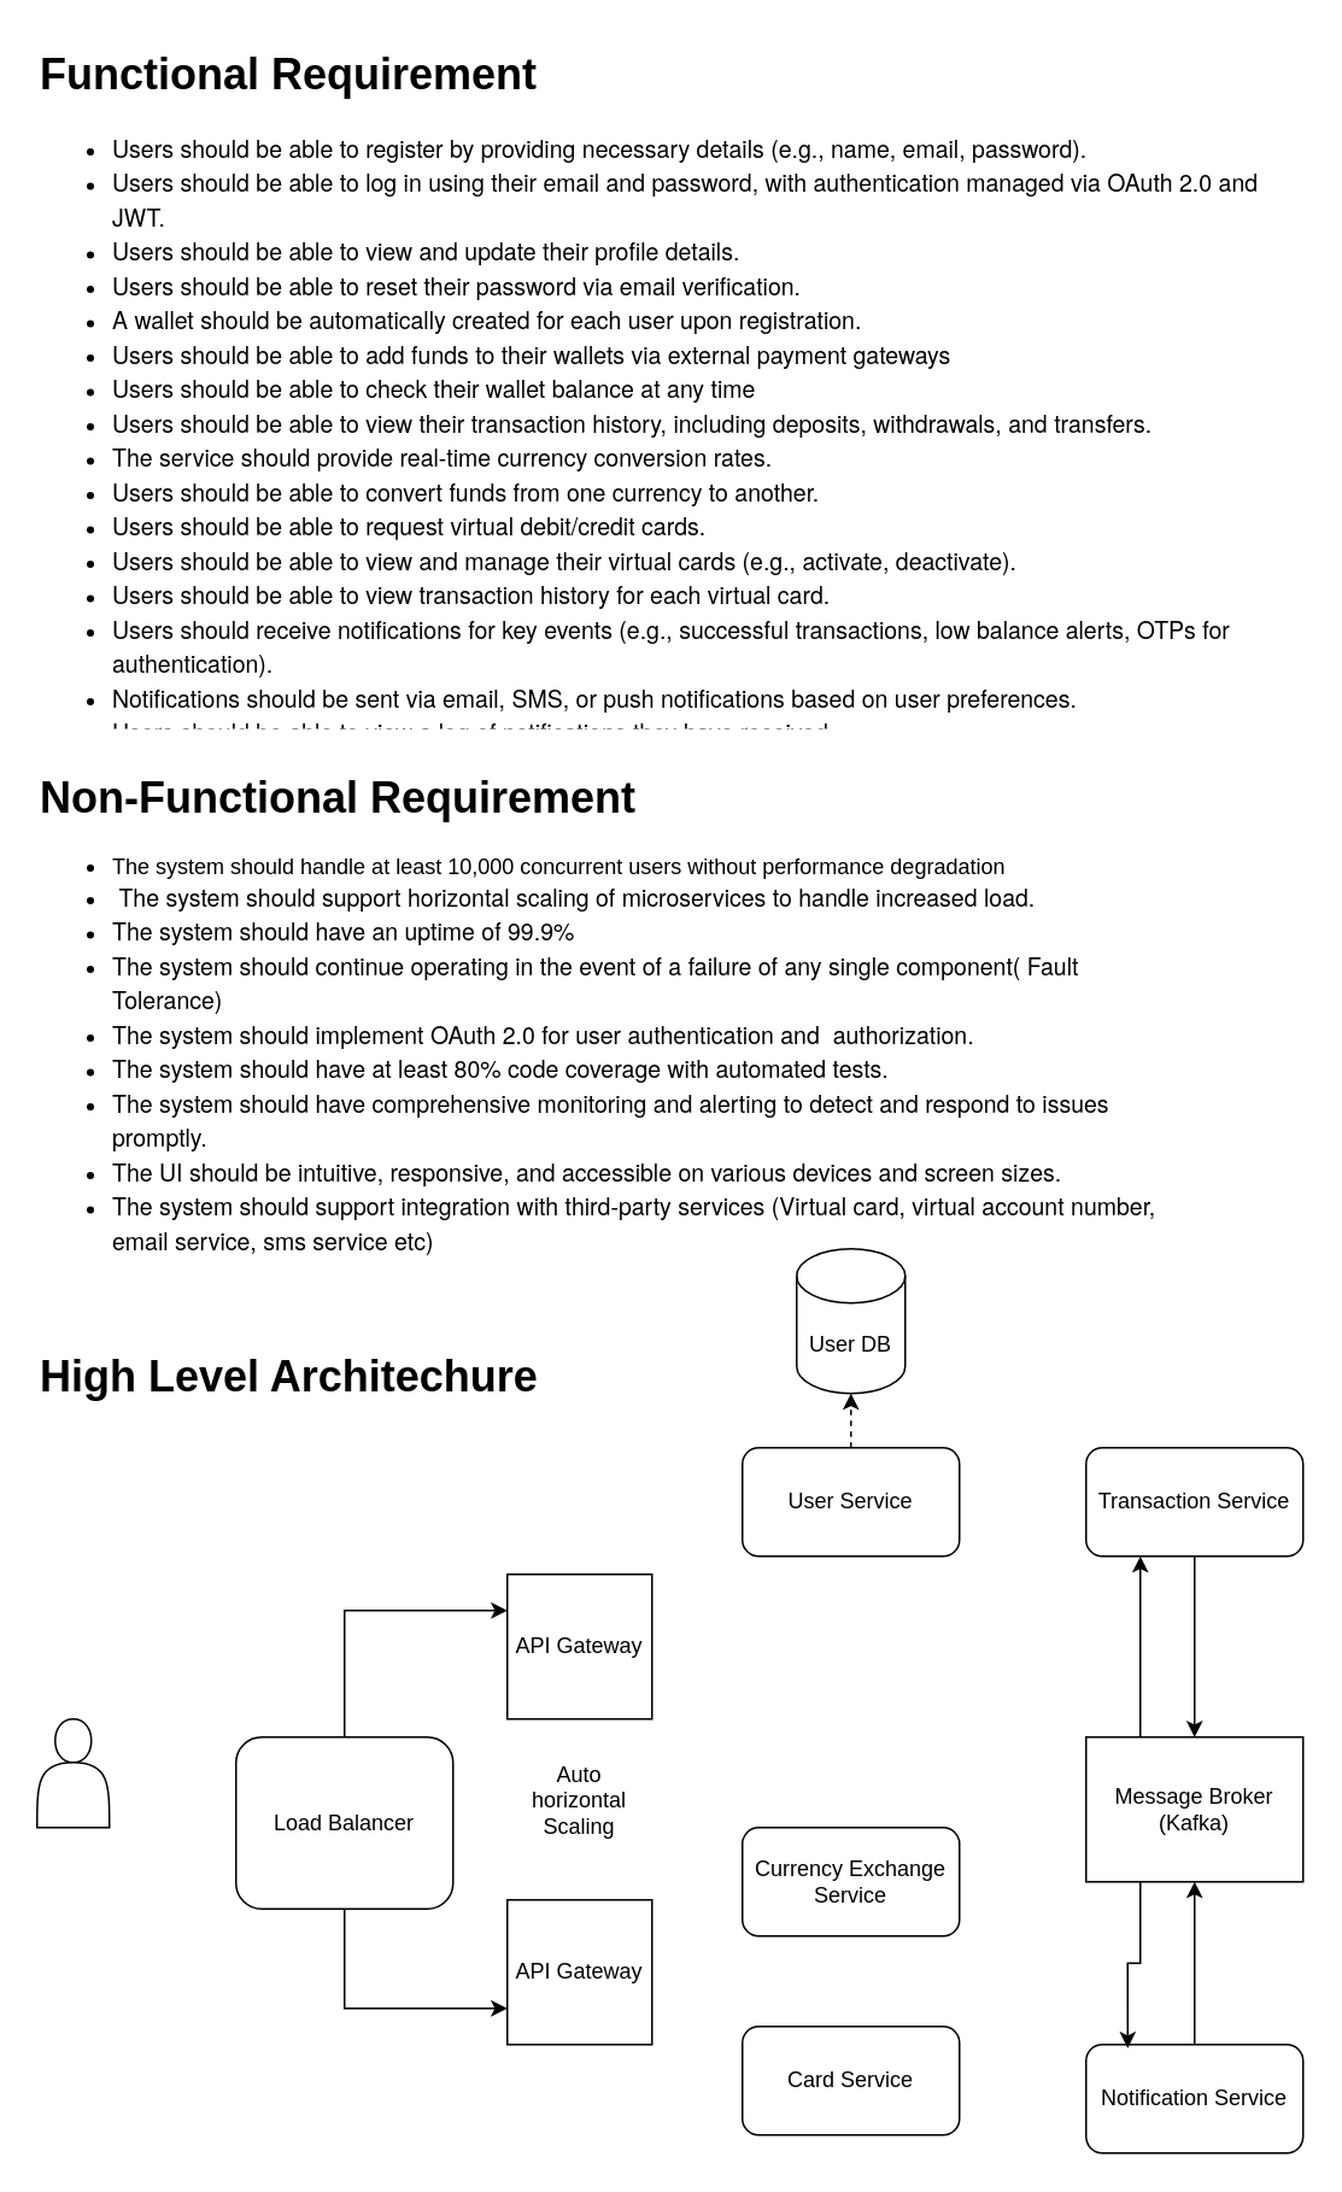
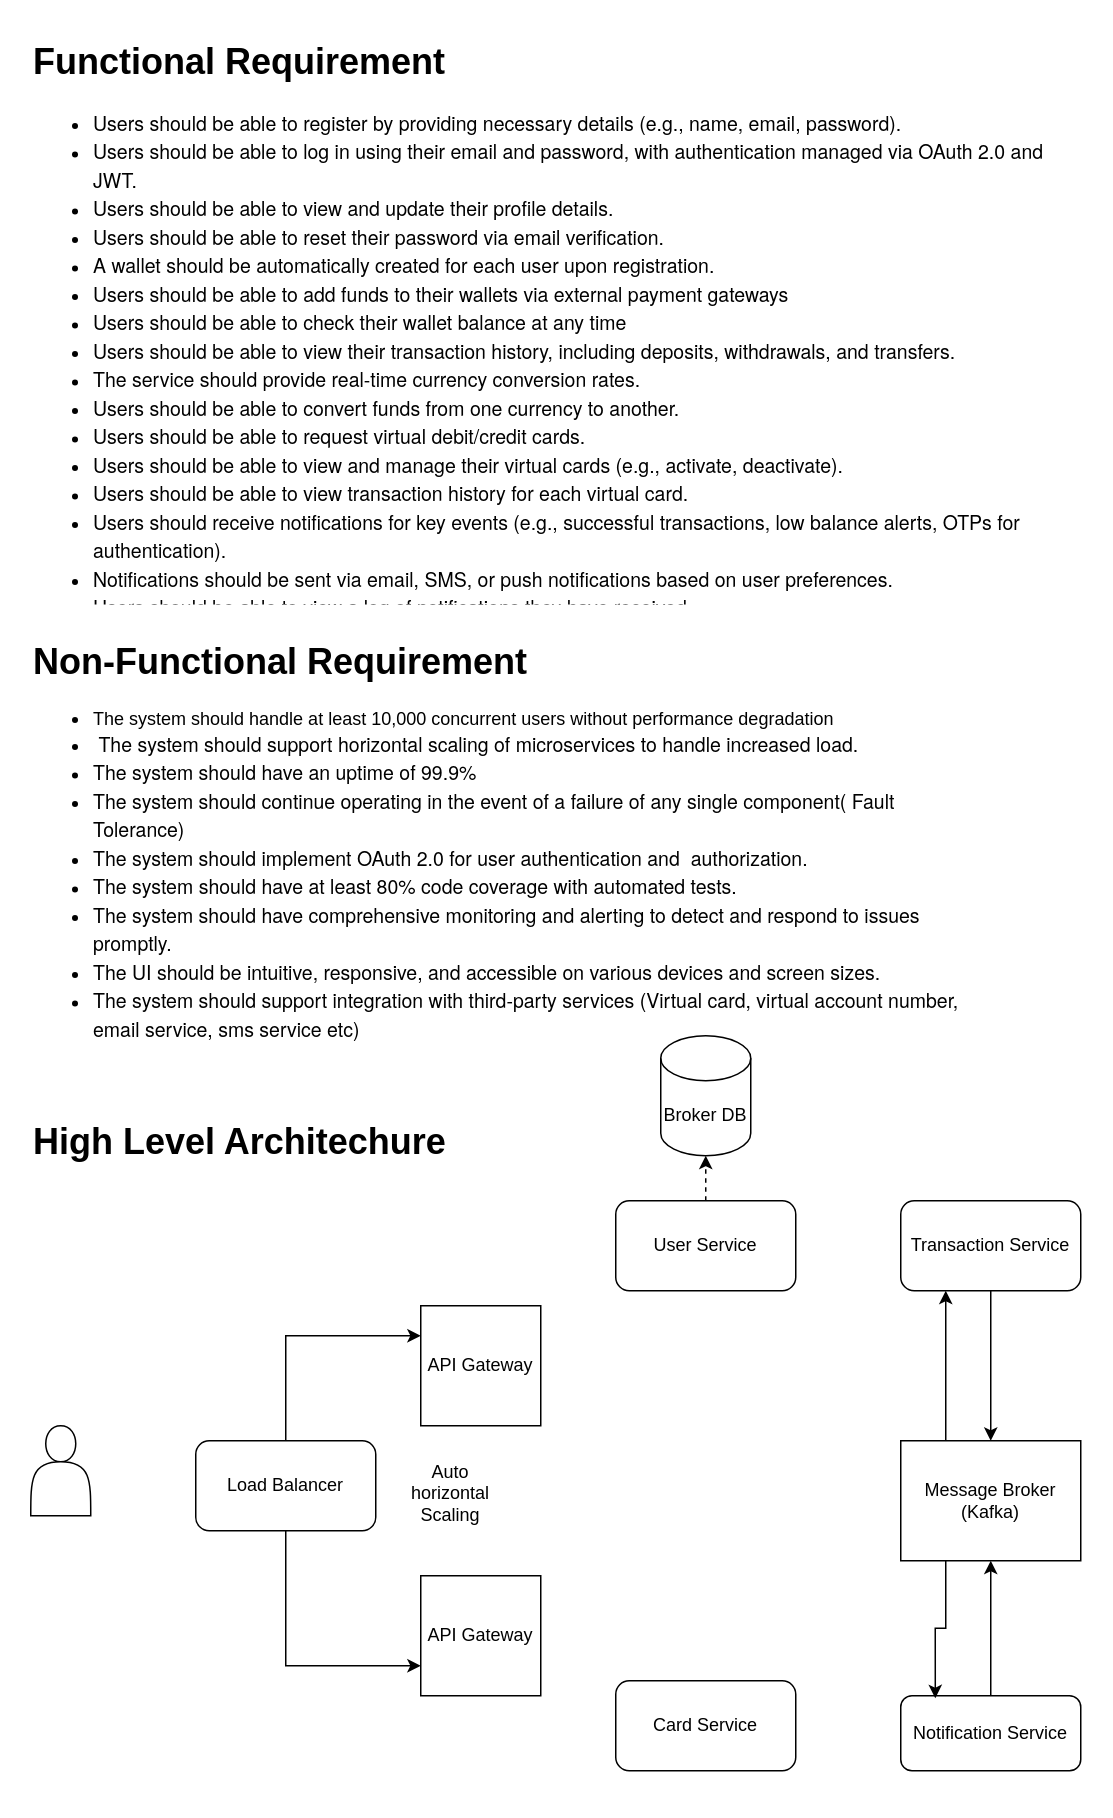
  <mxCell id="0" />
  <mxCell id="1" parent="0" />
  <mxCell id="2" value="&lt;h1 style=&quot;margin-top: 0px;&quot;&gt;Functional Requirement&lt;/h1&gt;&lt;p&gt;&lt;/p&gt;&lt;ul&gt;&lt;li&gt;&lt;p style=&quot;margin: 0px; font-variant-numeric: normal; font-variant-east-asian: normal; font-variant-alternates: normal; font-kerning: auto; font-optical-sizing: auto; font-feature-settings: normal; font-variation-settings: normal; font-variant-position: normal; font-stretch: normal; font-size: 13px; line-height: normal; font-family: &amp;quot;Helvetica Neue&amp;quot;;&quot; class=&quot;p1&quot;&gt;Users should be able to register by providing necessary details (e.g., name, email, password).&lt;/p&gt;&lt;/li&gt;&lt;li&gt;&lt;p style=&quot;margin: 0px; font-variant-numeric: normal; font-variant-east-asian: normal; font-variant-alternates: normal; font-kerning: auto; font-optical-sizing: auto; font-feature-settings: normal; font-variation-settings: normal; font-variant-position: normal; font-stretch: normal; font-size: 13px; line-height: normal; font-family: &amp;quot;Helvetica Neue&amp;quot;;&quot; class=&quot;p1&quot;&gt;Users should be able to log in using their email and password, with authentication managed via OAuth 2.0 and JWT.&lt;/p&gt;&lt;/li&gt;&lt;li&gt;&lt;p style=&quot;margin: 0px; font-variant-numeric: normal; font-variant-east-asian: normal; font-variant-alternates: normal; font-kerning: auto; font-optical-sizing: auto; font-feature-settings: normal; font-variation-settings: normal; font-variant-position: normal; font-stretch: normal; font-size: 13px; line-height: normal; font-family: &amp;quot;Helvetica Neue&amp;quot;;&quot; class=&quot;p1&quot;&gt;Users should be able to view and update their profile details.&lt;/p&gt;&lt;/li&gt;&lt;li&gt;&lt;p style=&quot;margin: 0px; font-variant-numeric: normal; font-variant-east-asian: normal; font-variant-alternates: normal; font-kerning: auto; font-optical-sizing: auto; font-feature-settings: normal; font-variation-settings: normal; font-variant-position: normal; font-stretch: normal; font-size: 13px; line-height: normal; font-family: &amp;quot;Helvetica Neue&amp;quot;;&quot; class=&quot;p1&quot;&gt;Users should be able to reset their password via email verification.&lt;/p&gt;&lt;/li&gt;&lt;li&gt;&lt;p style=&quot;margin: 0px; font-variant-numeric: normal; font-variant-east-asian: normal; font-variant-alternates: normal; font-kerning: auto; font-optical-sizing: auto; font-feature-settings: normal; font-variation-settings: normal; font-variant-position: normal; font-stretch: normal; font-size: 13px; line-height: normal; font-family: &amp;quot;Helvetica Neue&amp;quot;;&quot; class=&quot;p1&quot;&gt;A wallet should be automatically created for each user upon registration.&lt;/p&gt;&lt;/li&gt;&lt;li&gt;&lt;p style=&quot;margin: 0px; font-variant-numeric: normal; font-variant-east-asian: normal; font-variant-alternates: normal; font-kerning: auto; font-optical-sizing: auto; font-feature-settings: normal; font-variation-settings: normal; font-variant-position: normal; font-stretch: normal; font-size: 13px; line-height: normal; font-family: &amp;quot;Helvetica Neue&amp;quot;;&quot; class=&quot;p1&quot;&gt;Users should be able to add funds to their wallets via external payment gateways&lt;/p&gt;&lt;/li&gt;&lt;li&gt;&lt;p style=&quot;margin: 0px; font-variant-numeric: normal; font-variant-east-asian: normal; font-variant-alternates: normal; font-kerning: auto; font-optical-sizing: auto; font-feature-settings: normal; font-variation-settings: normal; font-variant-position: normal; font-stretch: normal; font-size: 13px; line-height: normal; font-family: &amp;quot;Helvetica Neue&amp;quot;;&quot; class=&quot;p1&quot;&gt;Users should be able to check their wallet balance at any time&lt;/p&gt;&lt;/li&gt;&lt;li&gt;&lt;p style=&quot;margin: 0px; font-variant-numeric: normal; font-variant-east-asian: normal; font-variant-alternates: normal; font-kerning: auto; font-optical-sizing: auto; font-feature-settings: normal; font-variation-settings: normal; font-variant-position: normal; font-stretch: normal; font-size: 13px; line-height: normal; font-family: &amp;quot;Helvetica Neue&amp;quot;;&quot; class=&quot;p1&quot;&gt;Users should be able to view their transaction history, including deposits, withdrawals, and transfers.&lt;/p&gt;&lt;/li&gt;&lt;li&gt;&lt;p style=&quot;margin: 0px; font-variant-numeric: normal; font-variant-east-asian: normal; font-variant-alternates: normal; font-kerning: auto; font-optical-sizing: auto; font-feature-settings: normal; font-variation-settings: normal; font-variant-position: normal; font-stretch: normal; font-size: 13px; line-height: normal; font-family: &amp;quot;Helvetica Neue&amp;quot;;&quot; class=&quot;p1&quot;&gt;The service should provide real-time currency conversion rates.&lt;/p&gt;&lt;/li&gt;&lt;li&gt;&lt;p style=&quot;margin: 0px; font-variant-numeric: normal; font-variant-east-asian: normal; font-variant-alternates: normal; font-kerning: auto; font-optical-sizing: auto; font-feature-settings: normal; font-variation-settings: normal; font-variant-position: normal; font-stretch: normal; font-size: 13px; line-height: normal; font-family: &amp;quot;Helvetica Neue&amp;quot;;&quot; class=&quot;p1&quot;&gt;Users should be able to convert funds from one currency to another.&lt;/p&gt;&lt;/li&gt;&lt;li&gt;&lt;p style=&quot;margin: 0px; font-variant-numeric: normal; font-variant-east-asian: normal; font-variant-alternates: normal; font-kerning: auto; font-optical-sizing: auto; font-feature-settings: normal; font-variation-settings: normal; font-variant-position: normal; font-stretch: normal; font-size: 13px; line-height: normal; font-family: &amp;quot;Helvetica Neue&amp;quot;;&quot; class=&quot;p1&quot;&gt;Users should be able to request virtual debit/credit cards.&lt;/p&gt;&lt;/li&gt;&lt;li&gt;&lt;p style=&quot;margin: 0px; font-variant-numeric: normal; font-variant-east-asian: normal; font-variant-alternates: normal; font-kerning: auto; font-optical-sizing: auto; font-feature-settings: normal; font-variation-settings: normal; font-variant-position: normal; font-stretch: normal; font-size: 13px; line-height: normal; font-family: &amp;quot;Helvetica Neue&amp;quot;;&quot; class=&quot;p1&quot;&gt;Users should be able to view and manage their virtual cards (e.g., activate, deactivate).&lt;/p&gt;&lt;/li&gt;&lt;li&gt;&lt;p style=&quot;margin: 0px; font-variant-numeric: normal; font-variant-east-asian: normal; font-variant-alternates: normal; font-kerning: auto; font-optical-sizing: auto; font-feature-settings: normal; font-variation-settings: normal; font-variant-position: normal; font-stretch: normal; font-size: 13px; line-height: normal; font-family: &amp;quot;Helvetica Neue&amp;quot;;&quot; class=&quot;p1&quot;&gt;Users should be able to view transaction history for each virtual card.&lt;/p&gt;&lt;/li&gt;&lt;li&gt;&lt;p style=&quot;margin: 0px; font-variant-numeric: normal; font-variant-east-asian: normal; font-variant-alternates: normal; font-kerning: auto; font-optical-sizing: auto; font-feature-settings: normal; font-variation-settings: normal; font-variant-position: normal; font-stretch: normal; font-size: 13px; line-height: normal; font-family: &amp;quot;Helvetica Neue&amp;quot;;&quot; class=&quot;p1&quot;&gt;Users should receive notifications for key events (e.g., successful transactions, low balance alerts, OTPs for authentication).&lt;/p&gt;&lt;/li&gt;&lt;li&gt;&lt;p style=&quot;margin: 0px; font-variant-numeric: normal; font-variant-east-asian: normal; font-variant-alternates: normal; font-kerning: auto; font-optical-sizing: auto; font-feature-settings: normal; font-variation-settings: normal; font-variant-position: normal; font-stretch: normal; font-size: 13px; line-height: normal; font-family: &amp;quot;Helvetica Neue&amp;quot;;&quot; class=&quot;p1&quot;&gt;Notifications should be sent via email, SMS, or push notifications based on user preferences.&lt;/p&gt;&lt;/li&gt;&lt;li&gt;&lt;p style=&quot;margin: 0px; font-variant-numeric: normal; font-variant-east-asian: normal; font-variant-alternates: normal; font-kerning: auto; font-optical-sizing: auto; font-feature-settings: normal; font-variation-settings: normal; font-variant-position: normal; font-stretch: normal; font-size: 13px; line-height: normal; font-family: &amp;quot;Helvetica Neue&amp;quot;;&quot; class=&quot;p1&quot;&gt;Users should be able to view a log of notifications they have received.&lt;/p&gt;&lt;/li&gt;&lt;li&gt;&lt;p style=&quot;margin: 0px; font-variant-numeric: normal; font-variant-east-asian: normal; font-variant-alternates: normal; font-kerning: auto; font-optical-sizing: auto; font-feature-settings: normal; font-variation-settings: normal; font-variant-position: normal; font-stretch: normal; font-size: 13px; line-height: normal; font-family: &amp;quot;Helvetica Neue&amp;quot;;&quot; class=&quot;p1&quot;&gt;&lt;br&gt;&lt;/p&gt;&lt;/li&gt;&lt;/ul&gt;&lt;p&gt;&lt;/p&gt;" style="text;html=1;whiteSpace=wrap;overflow=hidden;rounded=0;" vertex="1" parent="1"><mxGeometry x="20" y="20" width="690" height="380" as="geometry" /></mxCell>
  <mxCell id="3" value="&lt;h1 style=&quot;margin-top: 0px;&quot;&gt;Non-Functional Requirement&lt;/h1&gt;&lt;div&gt;&lt;ul&gt;&lt;li&gt;The system should handle at least 10,000 concurrent users without performance degradation&lt;/li&gt;&lt;li&gt;&lt;p style=&quot;margin: 0px; font-variant-numeric: normal; font-variant-east-asian: normal; font-variant-alternates: normal; font-kerning: auto; font-optical-sizing: auto; font-feature-settings: normal; font-variation-settings: normal; font-variant-position: normal; font-stretch: normal; font-size: 13px; line-height: normal; font-family: &amp;quot;Helvetica Neue&amp;quot;;&quot; class=&quot;p1&quot;&gt;&lt;span class=&quot;Apple-converted-space&quot;&gt;&amp;nbsp;&lt;/span&gt;The system should support horizontal scaling of microservices to handle increased load.&lt;/p&gt;&lt;/li&gt;&lt;li&gt;&lt;p style=&quot;margin: 0px; font-variant-numeric: normal; font-variant-east-asian: normal; font-variant-alternates: normal; font-kerning: auto; font-optical-sizing: auto; font-feature-settings: normal; font-variation-settings: normal; font-variant-position: normal; font-stretch: normal; font-size: 13px; line-height: normal; font-family: &amp;quot;Helvetica Neue&amp;quot;;&quot; class=&quot;p1&quot;&gt;The system should have an uptime of 99.9%&lt;/p&gt;&lt;/li&gt;&lt;li&gt;&lt;p style=&quot;margin: 0px; font-variant-numeric: normal; font-variant-east-asian: normal; font-variant-alternates: normal; font-kerning: auto; font-optical-sizing: auto; font-feature-settings: normal; font-variation-settings: normal; font-variant-position: normal; font-stretch: normal; font-size: 13px; line-height: normal; font-family: &amp;quot;Helvetica Neue&amp;quot;;&quot; class=&quot;p1&quot;&gt;The system should continue operating in the event of a failure of any single component( Fault Tolerance)&lt;/p&gt;&lt;/li&gt;&lt;li&gt;&lt;p style=&quot;margin: 0px; font-variant-numeric: normal; font-variant-east-asian: normal; font-variant-alternates: normal; font-kerning: auto; font-optical-sizing: auto; font-feature-settings: normal; font-variation-settings: normal; font-variant-position: normal; font-stretch: normal; font-size: 13px; line-height: normal; font-family: &amp;quot;Helvetica Neue&amp;quot;;&quot; class=&quot;p1&quot;&gt;The system should implement OAuth 2.0 for user authentication and&lt;span class=&quot;Apple-converted-space&quot;&gt;&amp;nbsp; &lt;/span&gt;authorization.&lt;/p&gt;&lt;/li&gt;&lt;li&gt;&lt;p style=&quot;margin: 0px; font-variant-numeric: normal; font-variant-east-asian: normal; font-variant-alternates: normal; font-kerning: auto; font-optical-sizing: auto; font-feature-settings: normal; font-variation-settings: normal; font-variant-position: normal; font-stretch: normal; font-size: 13px; line-height: normal; font-family: &amp;quot;Helvetica Neue&amp;quot;;&quot; class=&quot;p1&quot;&gt;T&lt;span style=&quot;background-color: initial;&quot;&gt;he system should have at least 80% code coverage with automated tests.&lt;/span&gt;&lt;/p&gt;&lt;/li&gt;&lt;li&gt;&lt;p style=&quot;margin: 0px; font-variant-numeric: normal; font-variant-east-asian: normal; font-variant-alternates: normal; font-kerning: auto; font-optical-sizing: auto; font-feature-settings: normal; font-variation-settings: normal; font-variant-position: normal; font-stretch: normal; font-size: 13px; line-height: normal; font-family: &amp;quot;Helvetica Neue&amp;quot;;&quot; class=&quot;p1&quot;&gt;&lt;span style=&quot;background-color: initial;&quot;&gt;&lt;/span&gt;&lt;/p&gt;&lt;p style=&quot;margin: 0px; font-variant-numeric: normal; font-variant-east-asian: normal; font-variant-alternates: normal; font-kerning: auto; font-optical-sizing: auto; font-feature-settings: normal; font-variation-settings: normal; font-variant-position: normal; font-stretch: normal; font-size: 13px; line-height: normal; font-family: &amp;quot;Helvetica Neue&amp;quot;;&quot; class=&quot;p1&quot;&gt;The system should have comprehensive monitoring and alerting to detect and respond to issues promptly.&lt;/p&gt;&lt;/li&gt;&lt;li&gt;&lt;p style=&quot;margin: 0px; font-variant-numeric: normal; font-variant-east-asian: normal; font-variant-alternates: normal; font-kerning: auto; font-optical-sizing: auto; font-feature-settings: normal; font-variation-settings: normal; font-variant-position: normal; font-stretch: normal; font-size: 13px; line-height: normal; font-family: &amp;quot;Helvetica Neue&amp;quot;;&quot; class=&quot;p1&quot;&gt;The UI should be intuitive, responsive, and accessible on various devices and screen sizes.&lt;/p&gt;&lt;/li&gt;&lt;li&gt;&lt;p style=&quot;margin: 0px; font-variant-numeric: normal; font-variant-east-asian: normal; font-variant-alternates: normal; font-kerning: auto; font-optical-sizing: auto; font-feature-settings: normal; font-variation-settings: normal; font-variant-position: normal; font-stretch: normal; font-size: 13px; line-height: normal; font-family: &amp;quot;Helvetica Neue&amp;quot;;&quot; class=&quot;p1&quot;&gt;The system should support integration with third-party services (Virtual card, virtual account number, email service, sms service etc)&lt;/p&gt;&lt;/li&gt;&lt;/ul&gt;&lt;/div&gt;&lt;p&gt;&lt;/p&gt;" style="text;html=1;whiteSpace=wrap;overflow=hidden;rounded=0;" vertex="1" parent="1"><mxGeometry x="20" y="420" width="640" height="290" as="geometry" /></mxCell>
  <mxCell id="4" value="&lt;h1 style=&quot;margin-top: 0px;&quot;&gt;High Level Architechure&lt;/h1&gt;" style="text;html=1;whiteSpace=wrap;overflow=hidden;rounded=0;" vertex="1" parent="1"><mxGeometry x="20" y="740" width="470" height="40" as="geometry" /></mxCell>
  <mxCell id="5" value="" style="shape=actor;whiteSpace=wrap;html=1;" vertex="1" parent="1"><mxGeometry x="20" y="950" width="40" height="60" as="geometry" /></mxCell>
  <mxCell id="6" style="edgeStyle=orthogonalEdgeStyle;rounded=0;orthogonalLoop=1;jettySize=auto;html=1;exitX=0.5;exitY=0;exitDx=0;exitDy=0;entryX=0;entryY=0.25;entryDx=0;entryDy=0;" edge="1" parent="1" source="8" target="9"><mxGeometry relative="1" as="geometry" /></mxCell>
  <mxCell id="7" style="edgeStyle=orthogonalEdgeStyle;rounded=0;orthogonalLoop=1;jettySize=auto;html=1;exitX=0.5;exitY=1;exitDx=0;exitDy=0;entryX=0;entryY=0.75;entryDx=0;entryDy=0;" edge="1" parent="1" source="8" target="10"><mxGeometry relative="1" as="geometry" /></mxCell>
- <mxCell id="8" value="Load Balancer" style="rounded=1;whiteSpace=wrap;html=1;" vertex="1" parent="1"><mxGeometry x="130" y="960" width="120" height="95" as="geometry" /></mxCell>
+ <mxCell id="8" value="Load Balancer" style="rounded=1;whiteSpace=wrap;html=1;" vertex="1" parent="1"><mxGeometry x="130" y="960" width="120" height="60" as="geometry" /></mxCell>
  <mxCell id="9" value="API Gateway" style="whiteSpace=wrap;html=1;aspect=fixed;" vertex="1" parent="1"><mxGeometry x="280" y="870" width="80" height="80" as="geometry" /></mxCell>
  <mxCell id="10" value="API Gateway" style="whiteSpace=wrap;html=1;aspect=fixed;" vertex="1" parent="1"><mxGeometry x="280" y="1050" width="80" height="80" as="geometry" /></mxCell>
  <mxCell id="11" value="User Service" style="rounded=1;whiteSpace=wrap;html=1;" vertex="1" parent="1"><mxGeometry x="410" y="800" width="120" height="60" as="geometry" /></mxCell>
- <mxCell id="12" value="Currency Exchange Service" style="rounded=1;whiteSpace=wrap;html=1;" vertex="1" parent="1"><mxGeometry x="410" y="1010" width="120" height="60" as="geometry" /></mxCell>
  <mxCell id="13" value="Card Service" style="rounded=1;whiteSpace=wrap;html=1;" vertex="1" parent="1"><mxGeometry x="410" y="1120" width="120" height="60" as="geometry" /></mxCell>
  <mxCell id="14" style="edgeStyle=orthogonalEdgeStyle;rounded=0;orthogonalLoop=1;jettySize=auto;html=1;" edge="1" parent="1" source="15" target="17"><mxGeometry relative="1" as="geometry" /></mxCell>
- <mxCell id="15" value="Notification Service" style="rounded=1;whiteSpace=wrap;html=1;" vertex="1" parent="1"><mxGeometry x="600" y="1130" width="120" height="60" as="geometry" /></mxCell>
+ <mxCell id="15" value="Notification Service" style="rounded=1;whiteSpace=wrap;html=1;" vertex="1" parent="1"><mxGeometry x="600" y="1130" width="120" height="50" as="geometry" /></mxCell>
  <mxCell id="16" style="edgeStyle=orthogonalEdgeStyle;rounded=0;orthogonalLoop=1;jettySize=auto;html=1;exitX=0.25;exitY=0;exitDx=0;exitDy=0;entryX=0.25;entryY=1;entryDx=0;entryDy=0;" edge="1" parent="1" source="17" target="19"><mxGeometry relative="1" as="geometry" /></mxCell>
  <mxCell id="17" value="Message Broker (Kafka)" style="rounded=0;whiteSpace=wrap;html=1;" vertex="1" parent="1"><mxGeometry x="600" y="960" width="120" height="80" as="geometry" /></mxCell>
  <mxCell id="18" style="edgeStyle=orthogonalEdgeStyle;rounded=0;orthogonalLoop=1;jettySize=auto;html=1;exitX=0.5;exitY=1;exitDx=0;exitDy=0;" edge="1" parent="1" source="19" target="17"><mxGeometry relative="1" as="geometry" /></mxCell>
  <mxCell id="19" value="Transaction Service" style="rounded=1;whiteSpace=wrap;html=1;" vertex="1" parent="1"><mxGeometry x="600" y="800" width="120" height="60" as="geometry" /></mxCell>
- <mxCell id="20" value="Auto horizontal Scaling" style="text;html=1;align=center;verticalAlign=middle;whiteSpace=wrap;rounded=0;" vertex="1" parent="1"><mxGeometry x="290" y="980" width="60" height="30" as="geometry" /></mxCell>
+ <mxCell id="20" value="Auto horizontal Scaling" style="text;html=1;align=center;verticalAlign=middle;whiteSpace=wrap;rounded=0;" vertex="1" parent="1"><mxGeometry x="270" y="980" width="60" height="30" as="geometry" /></mxCell>
  <mxCell id="21" style="edgeStyle=orthogonalEdgeStyle;rounded=0;orthogonalLoop=1;jettySize=auto;html=1;exitX=0.25;exitY=1;exitDx=0;exitDy=0;entryX=0.192;entryY=0.033;entryDx=0;entryDy=0;entryPerimeter=0;" edge="1" parent="1" source="17" target="15"><mxGeometry relative="1" as="geometry" /></mxCell>
- <mxCell id="22" value="User DB" style="shape=cylinder3;whiteSpace=wrap;html=1;boundedLbl=1;backgroundOutline=1;size=15;" vertex="1" parent="1"><mxGeometry x="440" y="690" width="60" height="80" as="geometry" /></mxCell>
+ <mxCell id="22" value="Broker DB" style="shape=cylinder3;whiteSpace=wrap;html=1;boundedLbl=1;backgroundOutline=1;size=15;" vertex="1" parent="1"><mxGeometry x="440" y="690" width="60" height="80" as="geometry" /></mxCell>
  <mxCell id="23" style="edgeStyle=orthogonalEdgeStyle;rounded=0;orthogonalLoop=1;jettySize=auto;html=1;exitX=0.5;exitY=0;exitDx=0;exitDy=0;entryX=0.5;entryY=1;entryDx=0;entryDy=0;entryPerimeter=0;dashed=1;" edge="1" parent="1" source="11" target="22"><mxGeometry relative="1" as="geometry" /></mxCell>
